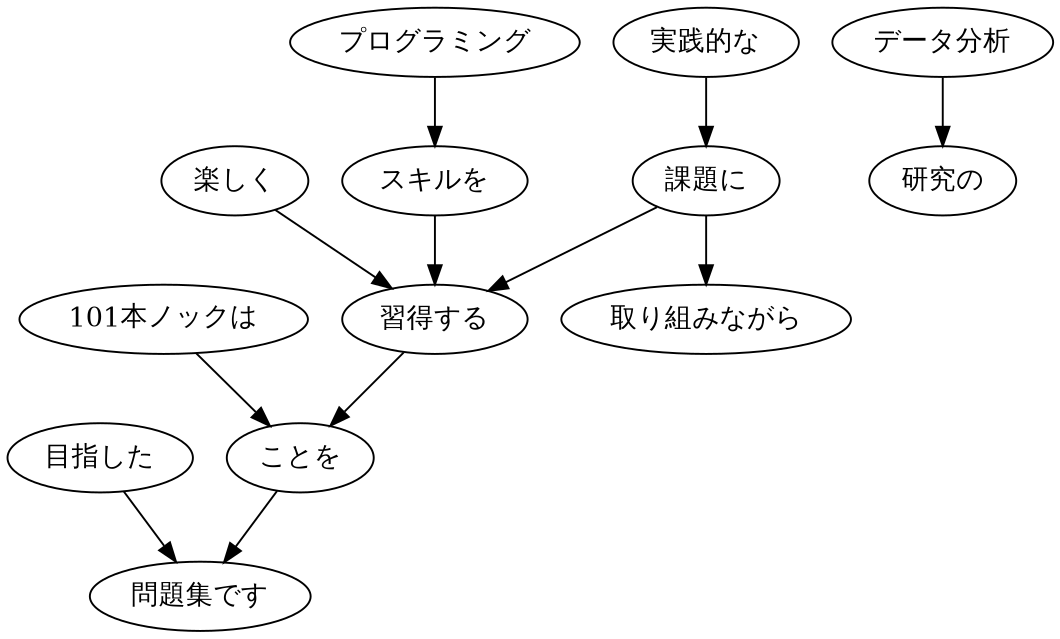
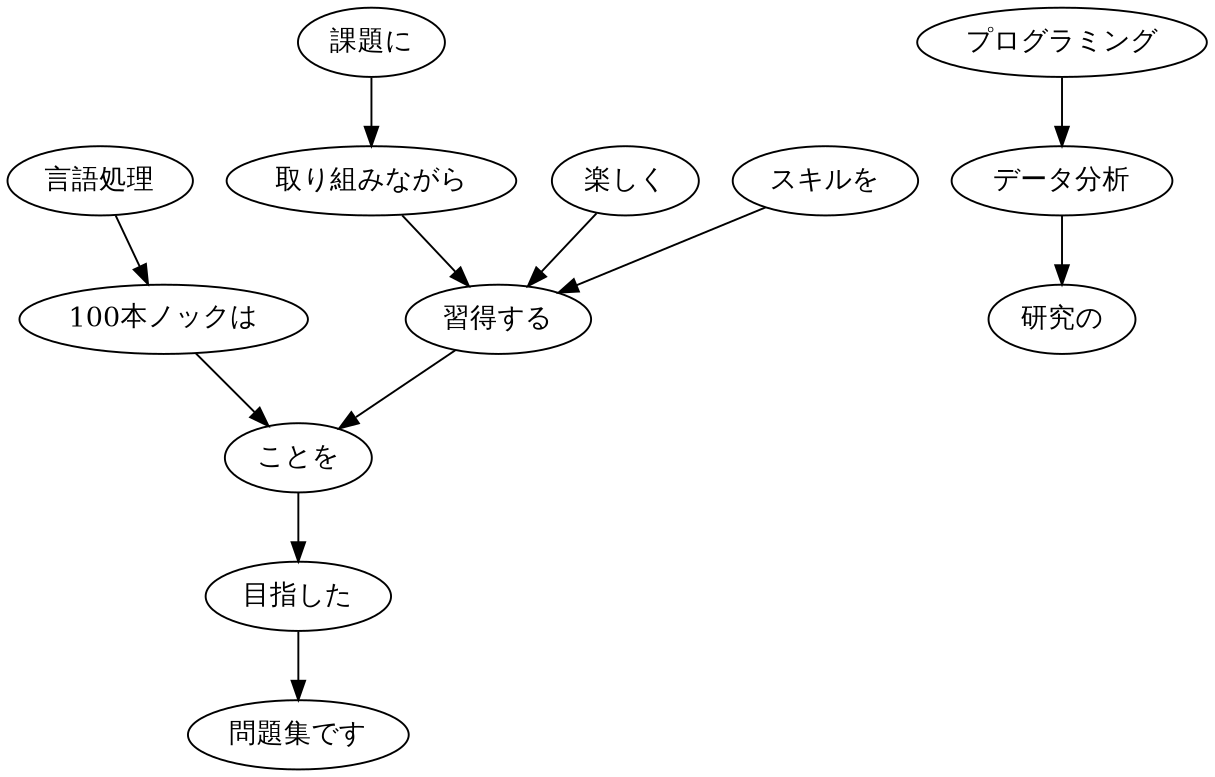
  digraph {
    "習得する"
    "ことを"
    "目指した"
    "取り組みながら"
-   "100本ノックは" [label="101本ノックは"]
+   "100本ノックは"
    "楽しく"
    "プログラミング"
    "データ分析"
    "研究の"
    "問題集です"
    "スキルを"
    "課題に"
-   "実践的な"
+   "言語処理"
    "習得する" -> "ことを"
-   "ことを" -> "問題集です"
+   "ことを" -> "目指した"
    "目指した" -> "問題集です"
-   "課題に" -> "習得する"
+   "取り組みながら" -> "習得する"
    "100本ノックは" -> "ことを"
    "楽しく" -> "習得する"
-   "プログラミング" -> "スキルを"
+   "プログラミング" -> "データ分析"
    "データ分析" -> "研究の"
    "スキルを" -> "習得する"
    "課題に" -> "取り組みながら"
-   "実践的な" -> "課題に"
+   "言語処理" -> "100本ノックは"
  }
